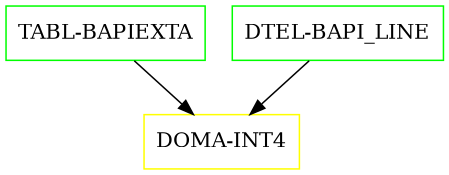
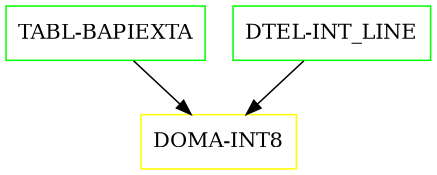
  digraph {
    node [color=green shape=box]
-   "DOMA-INT4" [color=yellow]
+   "DOMA-INT4" [color=yellow label="DOMA-INT8"]
    "TABL-BAPIEXTA"
-   "DTEL-BAPI_LINE"
+   "DTEL-BAPI_LINE" [label="DTEL-INT_LINE"]
    "TABL-BAPIEXTA" -> "DOMA-INT4"
    "DTEL-BAPI_LINE" -> "DOMA-INT4"
  }
